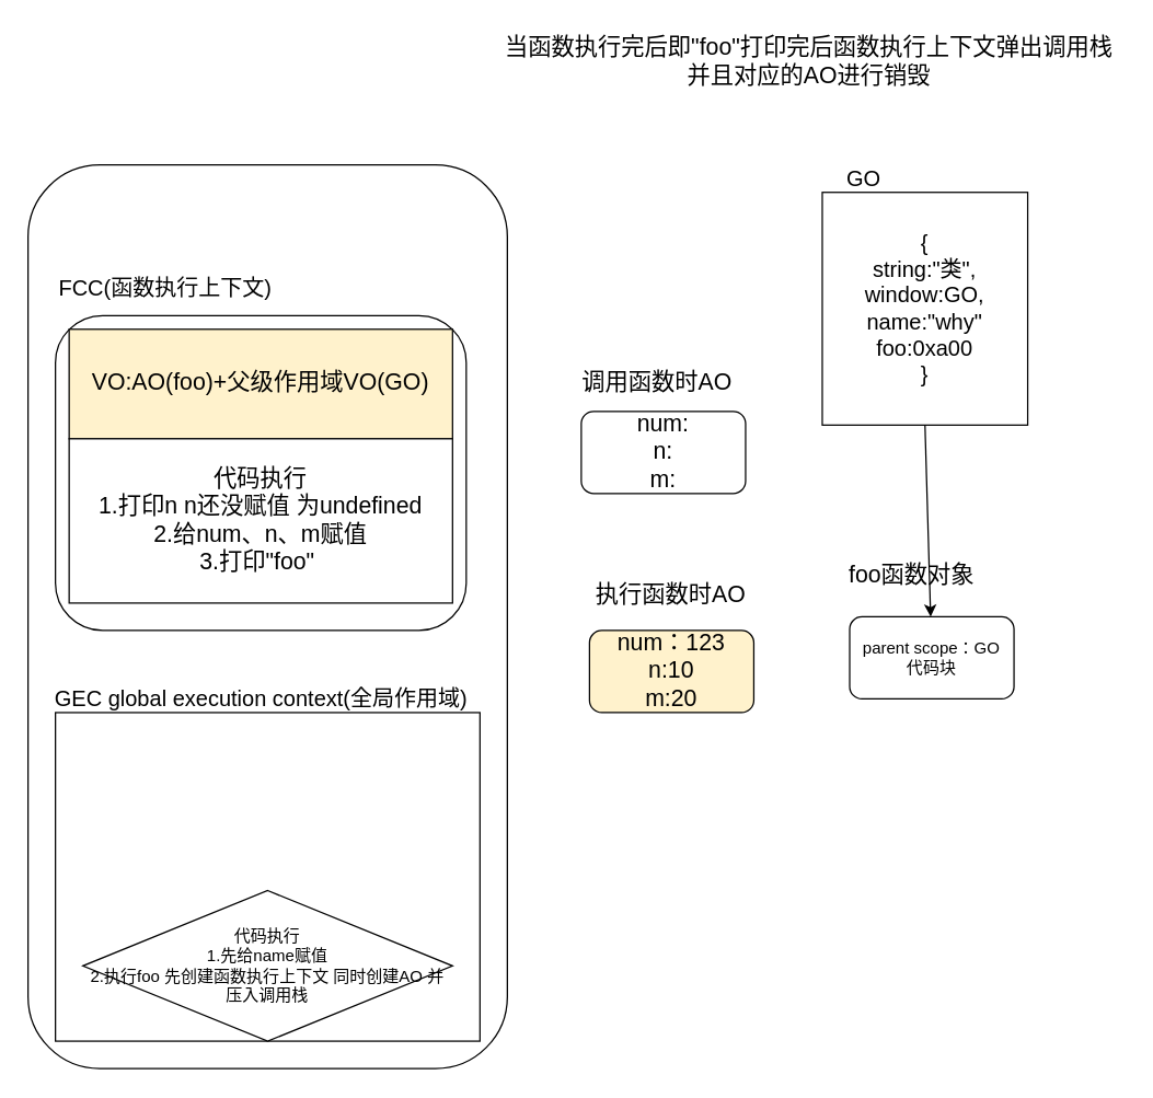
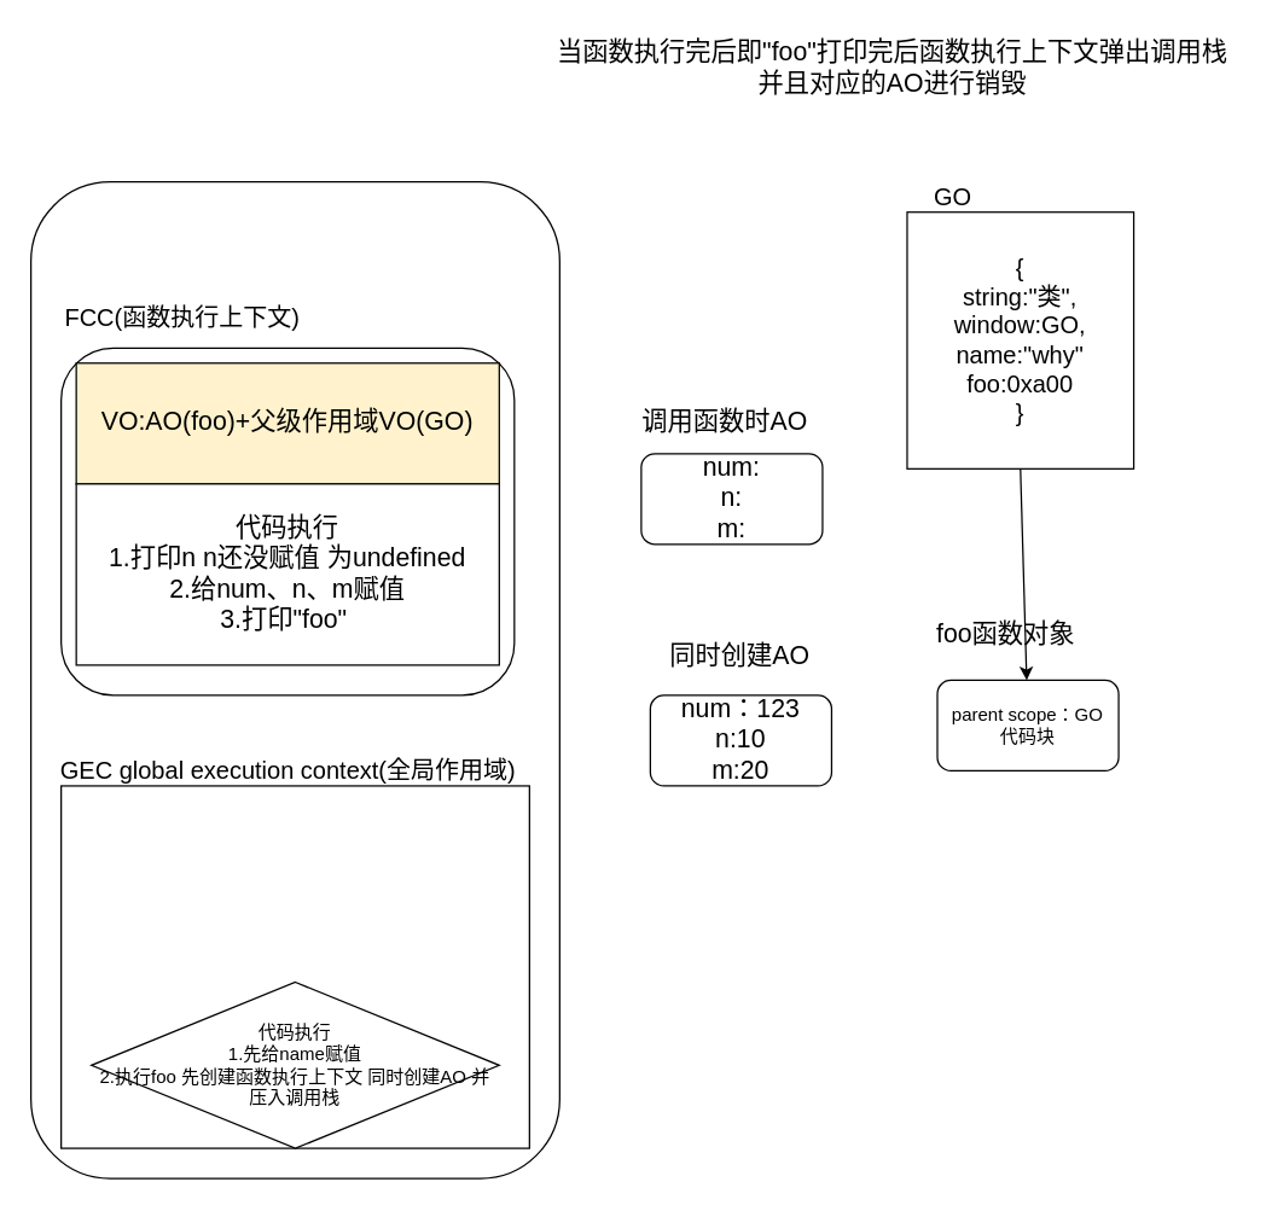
  <mxCell id="0" />
  <mxCell id="1" parent="0" />
  <mxCell id="2" value="" style="rounded=1;whiteSpace=wrap;html=1;" parent="1" vertex="1"><mxGeometry x="20" y="120" width="350" height="660" as="geometry" /></mxCell>
  <mxCell id="3" value="" style="rounded=0;whiteSpace=wrap;html=1;" parent="1" vertex="1"><mxGeometry x="40" y="520" width="310" height="240" as="geometry" /></mxCell>
  <mxCell id="4" value="代码执行&lt;br&gt;1.先给name赋值&lt;br&gt;2.执行foo 先创建函数执行上下文 同时创建AO 并压入调用栈" style="rhombus;whiteSpace=wrap;html=1;" parent="1" vertex="1"><mxGeometry x="60" y="650" width="270" height="110" as="geometry" /></mxCell>
  <mxCell id="5" value="&lt;font style=&quot;font-size: 16px&quot;&gt;GEC global execution context(全局作用域)&lt;/font&gt;" style="text;html=1;align=center;verticalAlign=middle;resizable=0;points=[];autosize=1;strokeColor=none;fillColor=none;" parent="1" vertex="1"><mxGeometry x="30" y="500" width="320" height="20" as="geometry" /></mxCell>
  <mxCell id="6" value="{&lt;br&gt;string:&quot;类&quot;,&lt;br&gt;window:GO,&lt;br&gt;name:&quot;why&quot;&lt;br&gt;foo:0xa00&lt;br&gt;}" style="rounded=0;whiteSpace=wrap;html=1;fontSize=16;" parent="1" vertex="1"><mxGeometry x="600" y="140" width="150" height="170" as="geometry" /></mxCell>
  <mxCell id="7" value="GO" style="text;html=1;align=center;verticalAlign=middle;resizable=0;points=[];autosize=1;strokeColor=none;fillColor=none;fontSize=16;" parent="1" vertex="1"><mxGeometry x="610" y="120" width="40" height="20" as="geometry" /></mxCell>
  <mxCell id="8" value="parent scope：GO&lt;br&gt;代码块" style="rounded=1;whiteSpace=wrap;html=1;" vertex="1" parent="1"><mxGeometry x="620" y="450" width="120" height="60" as="geometry" /></mxCell>
  <mxCell id="9" value="&lt;font style=&quot;font-size: 17px&quot;&gt;foo函数对象&lt;/font&gt;" style="text;html=1;align=center;verticalAlign=middle;resizable=0;points=[];autosize=1;strokeColor=none;fillColor=none;" vertex="1" parent="1"><mxGeometry x="610" y="410" width="110" height="20" as="geometry" /></mxCell>
  <mxCell id="10" value="" style="endArrow=classic;html=1;fontSize=17;exitX=0.5;exitY=1;exitDx=0;exitDy=0;" edge="1" parent="1" source="6" target="8"><mxGeometry width="50" height="50" relative="1" as="geometry"><mxPoint x="730" y="400" as="sourcePoint" /><mxPoint x="780" y="350" as="targetPoint" /></mxGeometry></mxCell>
  <mxCell id="11" value="num:&lt;br&gt;n:&lt;br&gt;m:" style="rounded=1;whiteSpace=wrap;html=1;fontSize=17;" vertex="1" parent="1"><mxGeometry x="424" y="300" width="120" height="60" as="geometry" /></mxCell>
  <mxCell id="12" value="" style="rounded=1;whiteSpace=wrap;html=1;fontSize=17;" vertex="1" parent="1"><mxGeometry x="40" y="230" width="300" height="230" as="geometry" /></mxCell>
  <mxCell id="13" value="VO:AO(foo)+父级作用域VO(GO)" style="rounded=0;whiteSpace=wrap;html=1;fontSize=17;fillColor=#fff2cc;" vertex="1" parent="1"><mxGeometry x="50" y="240" width="280" height="80" as="geometry" /></mxCell>
  <mxCell id="14" value="代码执行&lt;br&gt;1.打印n n还没赋值 为undefined&lt;br&gt;2.给num、n、m赋值&lt;br&gt;3.打印&quot;foo&quot;&amp;nbsp;" style="rounded=0;whiteSpace=wrap;html=1;fontSize=17;" vertex="1" parent="1"><mxGeometry x="50" y="320" width="280" height="120" as="geometry" /></mxCell>
  <mxCell id="15" value="&lt;font style=&quot;font-size: 16px&quot;&gt;FCC(函数执行上下文)&lt;/font&gt;" style="text;html=1;align=center;verticalAlign=middle;resizable=0;points=[];autosize=1;strokeColor=none;fillColor=none;" vertex="1" parent="1"><mxGeometry x="35" y="200" width="170" height="20" as="geometry" /></mxCell>
  <mxCell id="16" value="调用函数时AO" style="text;html=1;align=center;verticalAlign=middle;resizable=0;points=[];autosize=1;strokeColor=none;fillColor=none;fontSize=17;" vertex="1" parent="1"><mxGeometry x="414" y="265" width="130" height="30" as="geometry" /></mxCell>
- <mxCell id="17" value="num：123&lt;br&gt;n:10&lt;br&gt;m:20" style="rounded=1;whiteSpace=wrap;html=1;fontSize=17;fillColor=#fff2cc;" vertex="1" parent="1"><mxGeometry x="430" y="460" width="120" height="60" as="geometry" /></mxCell>
- <mxCell id="18" value="执行函数时AO" style="text;html=1;align=center;verticalAlign=middle;resizable=0;points=[];autosize=1;strokeColor=none;fillColor=none;fontSize=17;" vertex="1" parent="1"><mxGeometry x="424" y="420" width="130" height="30" as="geometry" /></mxCell>
+ <mxCell id="17" value="num：123&lt;br&gt;n:10&lt;br&gt;m:20" style="rounded=1;whiteSpace=wrap;html=1;fontSize=17;" vertex="1" parent="1"><mxGeometry x="430" y="460" width="120" height="60" as="geometry" /></mxCell>
+ <mxCell id="18" value="同时创建AO" style="text;html=1;align=center;verticalAlign=middle;resizable=0;points=[];autosize=1;strokeColor=none;fillColor=none;fontSize=17;" vertex="1" parent="1"><mxGeometry x="424" y="420" width="130" height="30" as="geometry" /></mxCell>
  <mxCell id="19" value="当函数执行完后即&quot;foo&quot;打印完后函数执行上下文弹出调用栈&lt;br&gt;并且对应的AO进行销毁" style="text;html=1;align=center;verticalAlign=middle;resizable=0;points=[];autosize=1;strokeColor=none;fillColor=none;fontSize=17;" vertex="1" parent="1"><mxGeometry x="360" y="20" width="460" height="50" as="geometry" /></mxCell>
